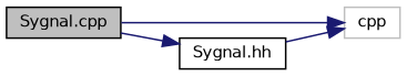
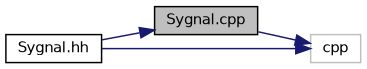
  digraph {
    rankdir=LR
    node [color=black fillcolor=white fontname=Helvetica fontsize=10 shape=record style=filled]
    edge [color=midnightblue fontname=Helvetica fontsize=10 labelfontname=Helvetica labelfontsize=10 style=solid]
    n1 [fillcolor=grey75 fontcolor=black height=0.2 label="Sygnal.cpp" width=0.4]
    n2 [color=grey75 height=0.2 label=cpp width=0.4]
    n3 [height=0.2 label="Sygnal.hh" width=0.4]
    n1 -> n2
-   n1 -> n3
+   n3 -> n1
    n3 -> n2
  }
